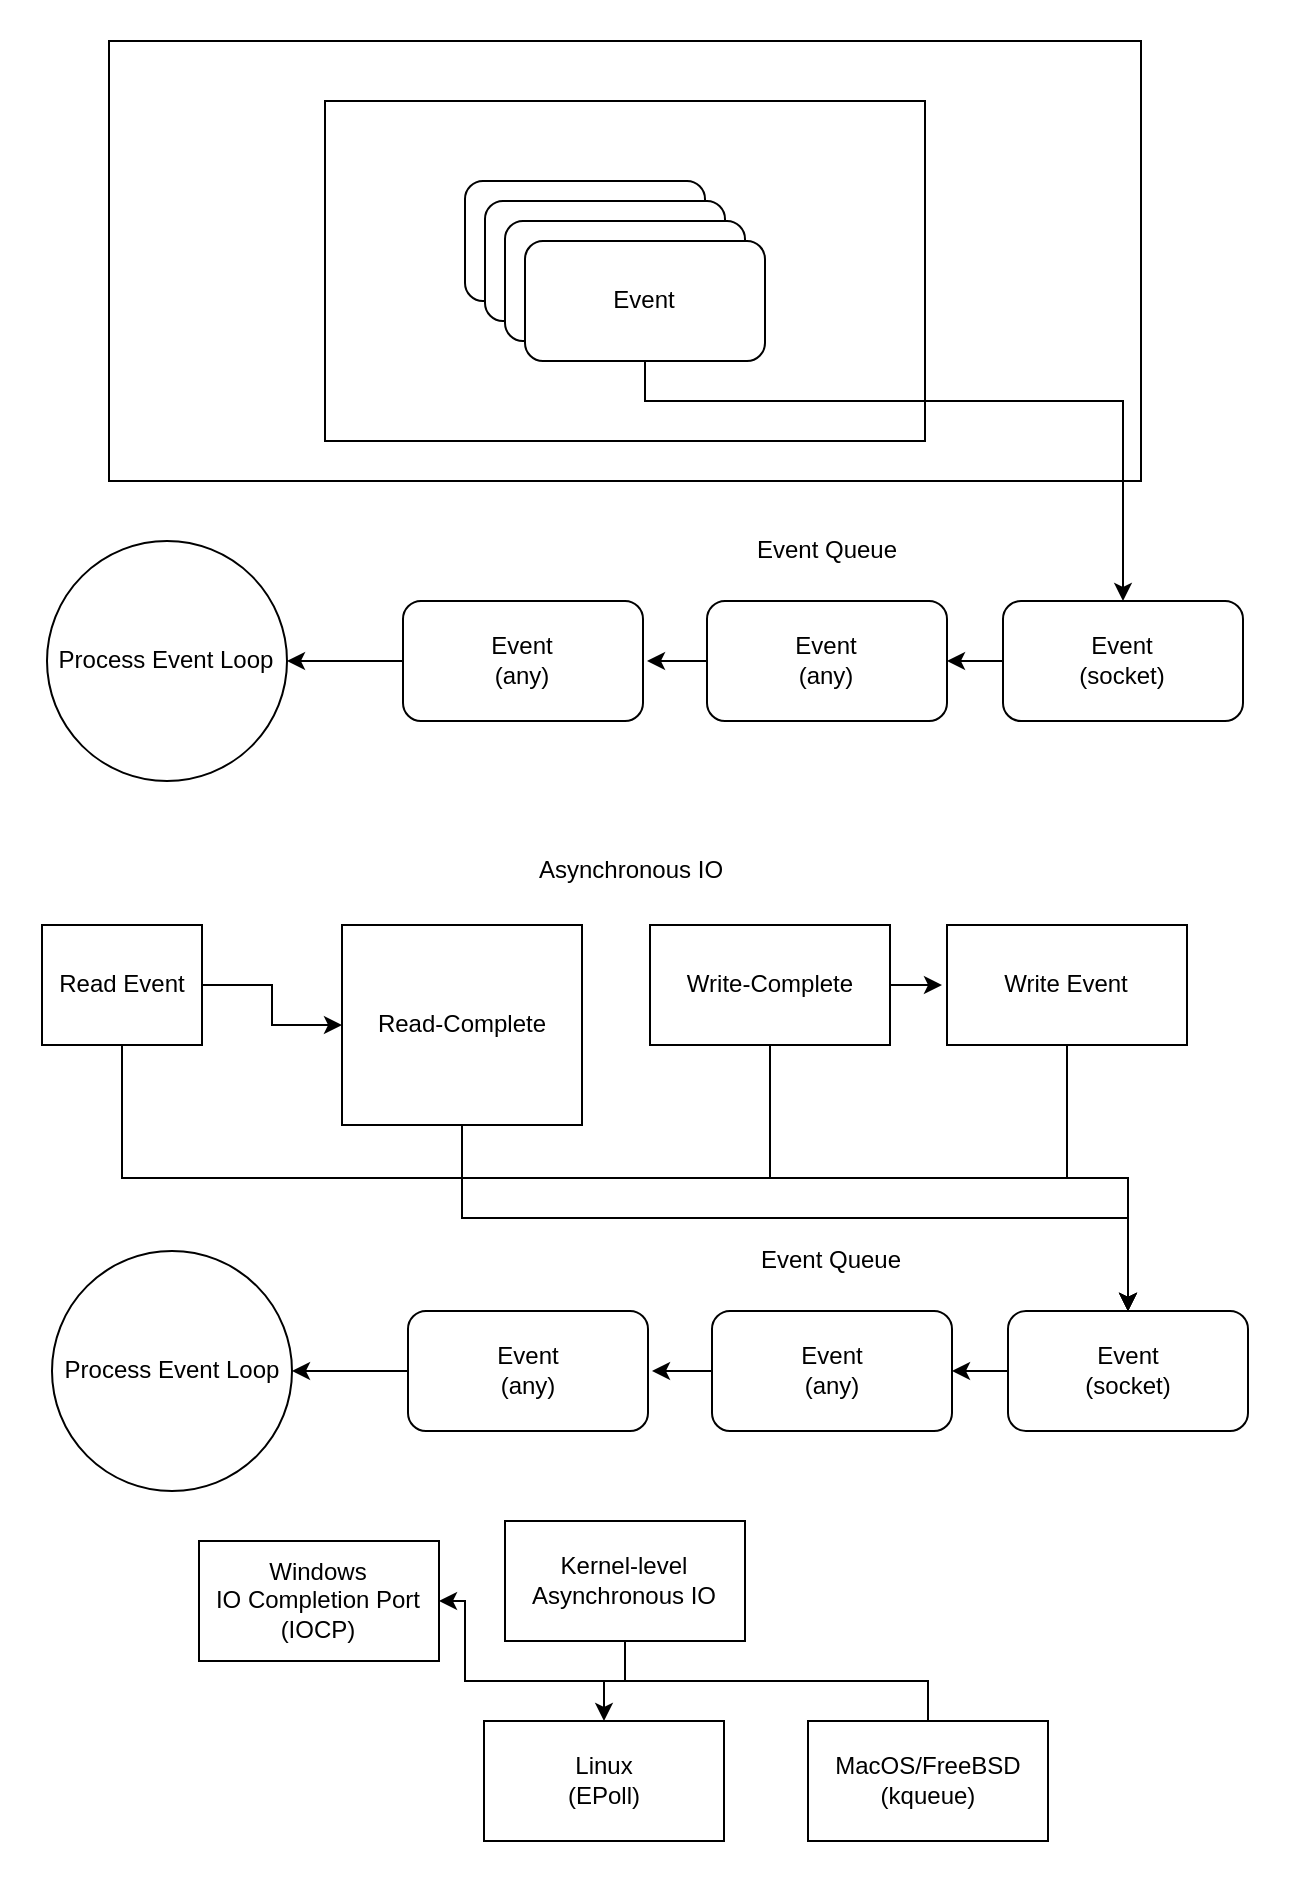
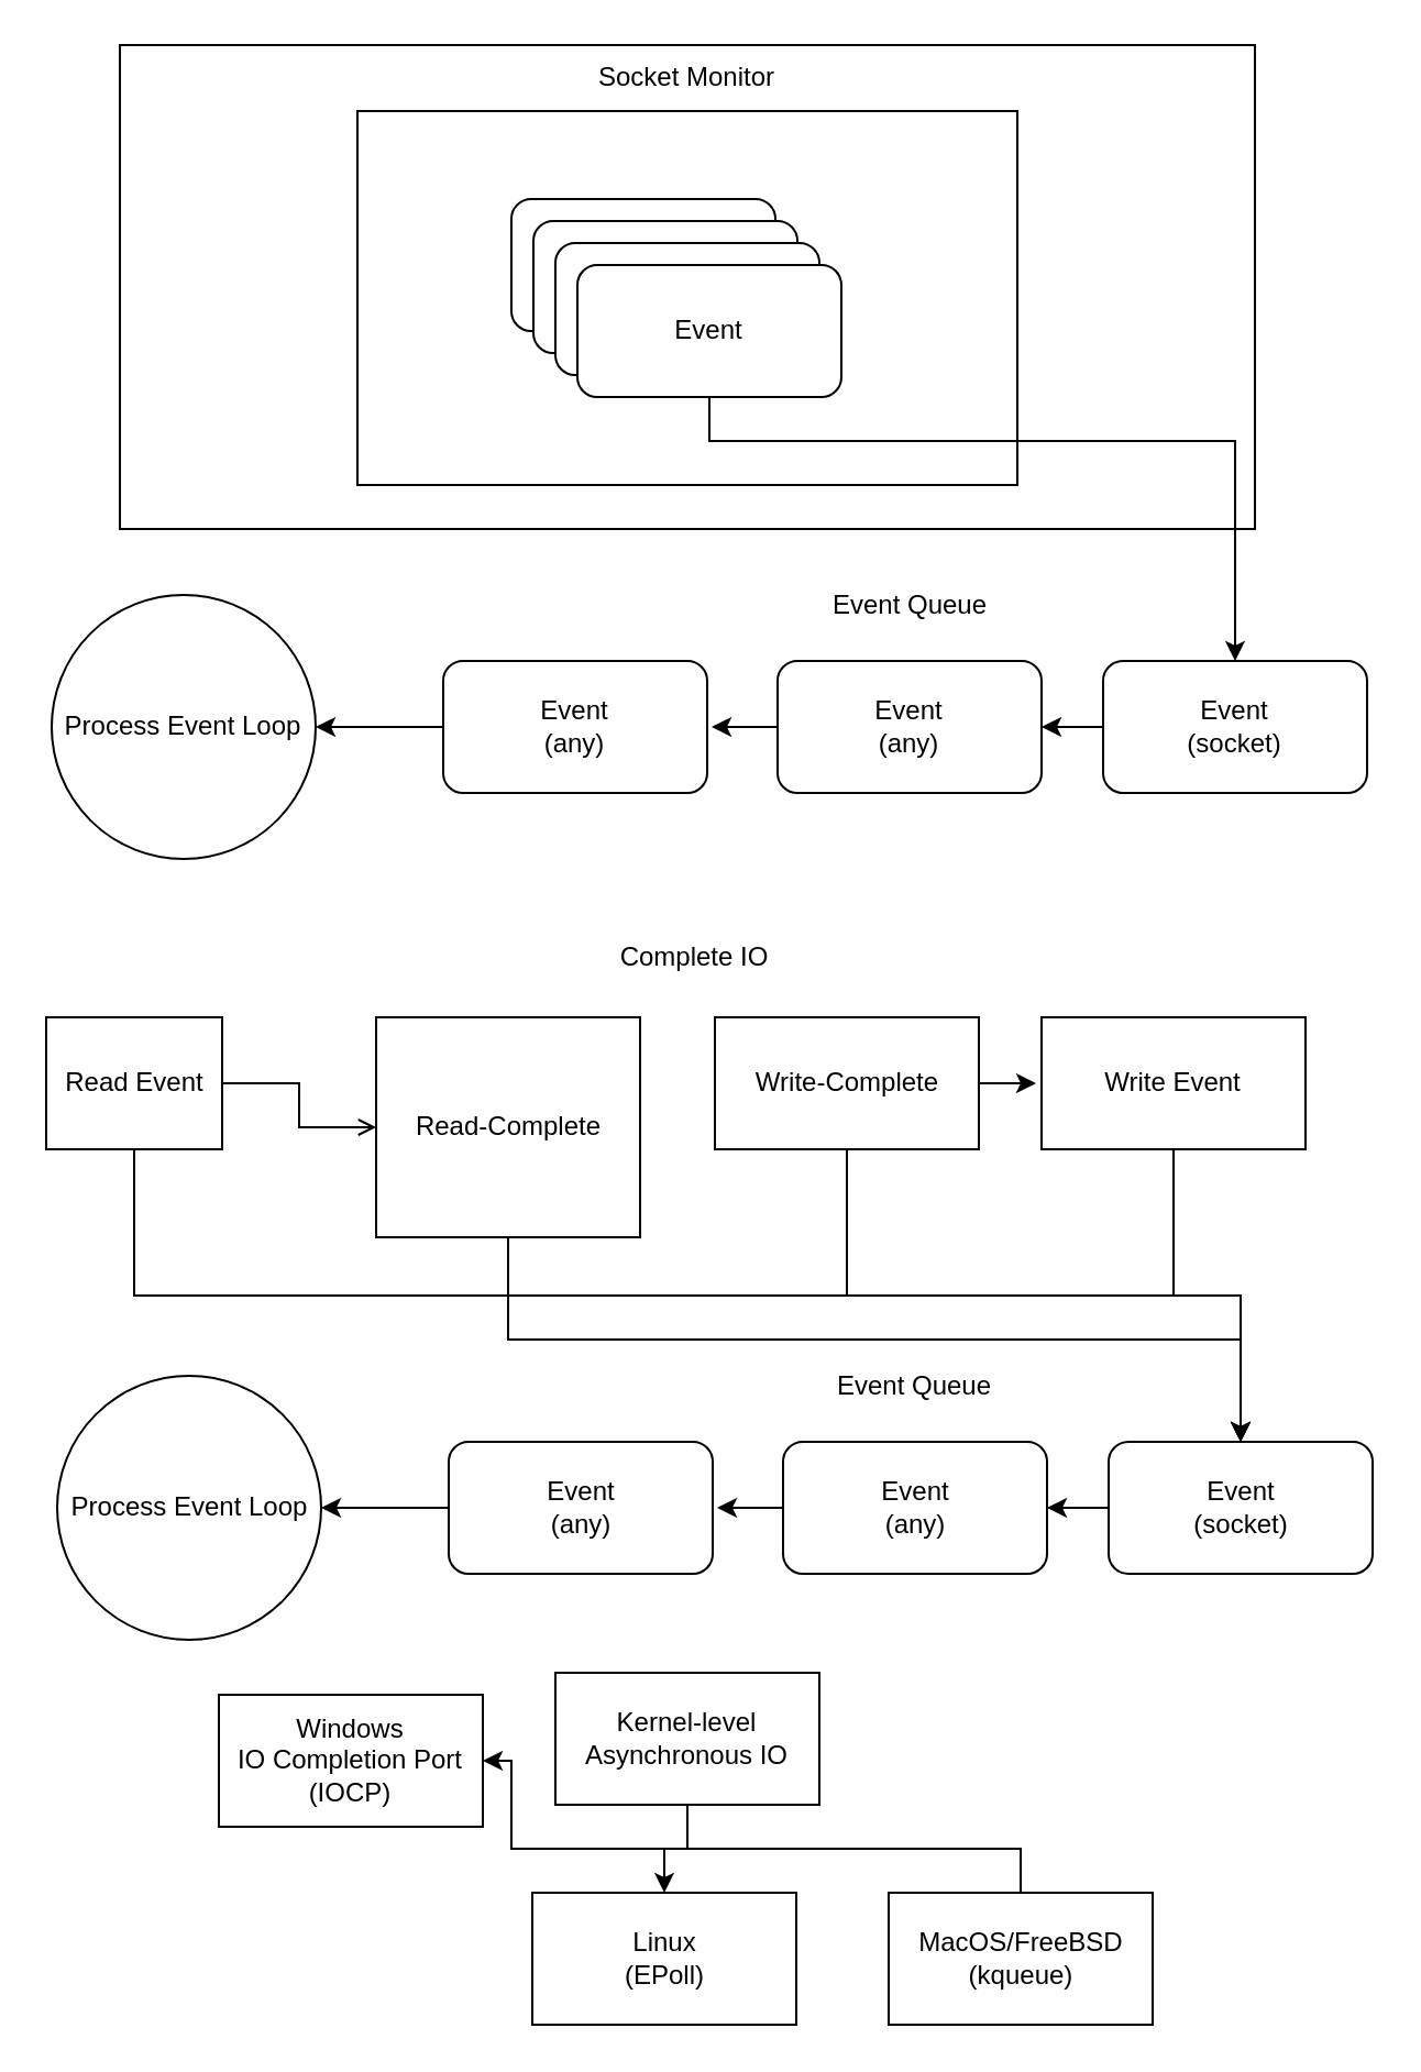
  <mxCell id="0" />
  <mxCell id="1" parent="0" />
  <mxCell id="2" value="" style="rounded=0;whiteSpace=wrap;html=1;" vertex="1" parent="1"><mxGeometry x="54" y="20" width="516" height="220" as="geometry" /></mxCell>
  <mxCell id="3" value="" style="rounded=0;whiteSpace=wrap;html=1;" vertex="1" parent="1"><mxGeometry x="162" y="50" width="300" height="170" as="geometry" /></mxCell>
  <mxCell id="4" value="Event" style="rounded=1;whiteSpace=wrap;html=1;" vertex="1" parent="1"><mxGeometry x="232" y="90" width="120" height="60" as="geometry" /></mxCell>
  <mxCell id="5" value="Event" style="rounded=1;whiteSpace=wrap;html=1;" vertex="1" parent="1"><mxGeometry x="242" y="100" width="120" height="60" as="geometry" /></mxCell>
  <mxCell id="6" value="Event" style="rounded=1;whiteSpace=wrap;html=1;" vertex="1" parent="1"><mxGeometry x="252" y="110" width="120" height="60" as="geometry" /></mxCell>
  <mxCell id="7" style="edgeStyle=orthogonalEdgeStyle;rounded=0;orthogonalLoop=1;jettySize=auto;html=1;exitX=0.5;exitY=1;exitDx=0;exitDy=0;entryX=0.5;entryY=0;entryDx=0;entryDy=0;" edge="1" parent="1" source="8" target="25"><mxGeometry relative="1" as="geometry"><Array as="points"><mxPoint x="322" y="200" /><mxPoint x="561" y="200" /></Array></mxGeometry></mxCell>
  <mxCell id="8" value="Event" style="rounded=1;whiteSpace=wrap;html=1;" vertex="1" parent="1"><mxGeometry x="262" y="120" width="120" height="60" as="geometry" /></mxCell>
+ <mxCell id="9" value="Socket Monitor" style="text;html=1;align=center;verticalAlign=middle;whiteSpace=wrap;rounded=0;" vertex="1" parent="1"><mxGeometry x="252" y="20" width="120" height="30" as="geometry" /></mxCell>
  <mxCell id="10" style="edgeStyle=orthogonalEdgeStyle;rounded=0;orthogonalLoop=1;jettySize=auto;html=1;exitX=0.5;exitY=1;exitDx=0;exitDy=0;entryX=0.5;entryY=0;entryDx=0;entryDy=0;" edge="1" parent="1" source="12" target="34"><mxGeometry relative="1" as="geometry" /></mxCell>
- <mxCell id="11" style="edgeStyle=orthogonalEdgeStyle;rounded=0;orthogonalLoop=1;jettySize=auto;html=1;exitX=1;exitY=0.5;exitDx=0;exitDy=0;entryX=0;entryY=0.5;entryDx=0;entryDy=0;" edge="1" parent="1" source="12" target="16"><mxGeometry relative="1" as="geometry" /></mxCell>
+ <mxCell id="11" style="edgeStyle=orthogonalEdgeStyle;rounded=0;orthogonalLoop=1;jettySize=auto;html=1;exitX=1;exitY=0.5;exitDx=0;exitDy=0;entryX=0;entryY=0.5;entryDx=0;entryDy=0;endArrow=open;" edge="1" parent="1" source="12" target="16"><mxGeometry relative="1" as="geometry" /></mxCell>
  <mxCell id="12" value="Read Event" style="whiteSpace=wrap;html=1;" vertex="1" parent="1"><mxGeometry x="20.5" y="462" width="80" height="60" as="geometry" /></mxCell>
  <mxCell id="13" style="edgeStyle=orthogonalEdgeStyle;rounded=0;orthogonalLoop=1;jettySize=auto;html=1;exitX=0.5;exitY=1;exitDx=0;exitDy=0;" edge="1" parent="1" source="14" target="34"><mxGeometry relative="1" as="geometry" /></mxCell>
  <mxCell id="14" value="Write Event" style="whiteSpace=wrap;html=1;" vertex="1" parent="1"><mxGeometry x="473" y="462" width="120" height="60" as="geometry" /></mxCell>
  <mxCell id="15" style="edgeStyle=orthogonalEdgeStyle;rounded=0;orthogonalLoop=1;jettySize=auto;html=1;exitX=0.5;exitY=1;exitDx=0;exitDy=0;entryX=0.5;entryY=0;entryDx=0;entryDy=0;" edge="1" parent="1" source="16" target="34"><mxGeometry relative="1" as="geometry" /></mxCell>
  <mxCell id="16" value="Read-Complete" style="whiteSpace=wrap;html=1;" vertex="1" parent="1"><mxGeometry x="170.5" y="462" width="120" height="100" as="geometry" /></mxCell>
  <mxCell id="17" style="edgeStyle=orthogonalEdgeStyle;rounded=0;orthogonalLoop=1;jettySize=auto;html=1;exitX=0.5;exitY=1;exitDx=0;exitDy=0;entryX=0.5;entryY=0;entryDx=0;entryDy=0;" edge="1" parent="1" source="19" target="34"><mxGeometry relative="1" as="geometry" /></mxCell>
  <mxCell id="18" style="edgeStyle=orthogonalEdgeStyle;rounded=0;orthogonalLoop=1;jettySize=auto;html=1;exitX=1;exitY=0.5;exitDx=0;exitDy=0;" edge="1" parent="1" source="19"><mxGeometry relative="1" as="geometry"><mxPoint x="470.5" y="492" as="targetPoint" /></mxGeometry></mxCell>
  <mxCell id="19" value="Write-Complete" style="whiteSpace=wrap;html=1;" vertex="1" parent="1"><mxGeometry x="324.5" y="462" width="120" height="60" as="geometry" /></mxCell>
  <mxCell id="20" style="edgeStyle=orthogonalEdgeStyle;rounded=0;orthogonalLoop=1;jettySize=auto;html=1;exitX=0;exitY=0.5;exitDx=0;exitDy=0;entryX=1;entryY=0.5;entryDx=0;entryDy=0;" edge="1" parent="1" source="21" target="26"><mxGeometry relative="1" as="geometry" /></mxCell>
  <mxCell id="21" value="Event&lt;div&gt;(any)&lt;/div&gt;" style="rounded=1;whiteSpace=wrap;html=1;" vertex="1" parent="1"><mxGeometry x="201" y="300" width="120" height="60" as="geometry" /></mxCell>
  <mxCell id="22" style="edgeStyle=orthogonalEdgeStyle;rounded=0;orthogonalLoop=1;jettySize=auto;html=1;exitX=0;exitY=0.5;exitDx=0;exitDy=0;" edge="1" parent="1" source="23"><mxGeometry relative="1" as="geometry"><mxPoint x="323" y="330" as="targetPoint" /></mxGeometry></mxCell>
  <mxCell id="23" value="Event&lt;div&gt;(any)&lt;/div&gt;" style="rounded=1;whiteSpace=wrap;html=1;" vertex="1" parent="1"><mxGeometry x="353" y="300" width="120" height="60" as="geometry" /></mxCell>
  <mxCell id="24" style="edgeStyle=orthogonalEdgeStyle;rounded=0;orthogonalLoop=1;jettySize=auto;html=1;exitX=0;exitY=0.5;exitDx=0;exitDy=0;entryX=1;entryY=0.5;entryDx=0;entryDy=0;" edge="1" parent="1" source="25" target="23"><mxGeometry relative="1" as="geometry" /></mxCell>
  <mxCell id="25" value="Event&lt;div&gt;(socket)&lt;/div&gt;" style="rounded=1;whiteSpace=wrap;html=1;" vertex="1" parent="1"><mxGeometry x="501" y="300" width="120" height="60" as="geometry" /></mxCell>
  <mxCell id="26" value="Process Event Loop" style="ellipse;whiteSpace=wrap;html=1;aspect=fixed;" vertex="1" parent="1"><mxGeometry x="23" y="270" width="120" height="120" as="geometry" /></mxCell>
- <mxCell id="27" value="Asynchronous IO" style="text;html=1;align=center;verticalAlign=middle;resizable=0;points=[];autosize=1;strokeColor=none;fillColor=none;" vertex="1" parent="1"><mxGeometry x="254.5" y="420" width="120" height="30" as="geometry" /></mxCell>
+ <mxCell id="27" value="Complete IO" style="text;html=1;align=center;verticalAlign=middle;resizable=0;points=[];autosize=1;strokeColor=none;fillColor=none;" vertex="1" parent="1"><mxGeometry x="254.5" y="420" width="120" height="30" as="geometry" /></mxCell>
  <mxCell id="28" value="Event Queue" style="text;html=1;align=center;verticalAlign=middle;whiteSpace=wrap;rounded=0;" vertex="1" parent="1"><mxGeometry x="355.5" y="260" width="115" height="30" as="geometry" /></mxCell>
  <mxCell id="29" style="edgeStyle=orthogonalEdgeStyle;rounded=0;orthogonalLoop=1;jettySize=auto;html=1;exitX=0;exitY=0.5;exitDx=0;exitDy=0;entryX=1;entryY=0.5;entryDx=0;entryDy=0;" edge="1" source="30" target="35" parent="1"><mxGeometry relative="1" as="geometry" /></mxCell>
  <mxCell id="30" value="Event&lt;div&gt;(any)&lt;/div&gt;" style="rounded=1;whiteSpace=wrap;html=1;" vertex="1" parent="1"><mxGeometry x="203.5" y="655" width="120" height="60" as="geometry" /></mxCell>
  <mxCell id="31" style="edgeStyle=orthogonalEdgeStyle;rounded=0;orthogonalLoop=1;jettySize=auto;html=1;exitX=0;exitY=0.5;exitDx=0;exitDy=0;" edge="1" source="32" parent="1"><mxGeometry relative="1" as="geometry"><mxPoint x="325.5" y="685" as="targetPoint" /></mxGeometry></mxCell>
  <mxCell id="32" value="Event&lt;div&gt;(any)&lt;/div&gt;" style="rounded=1;whiteSpace=wrap;html=1;" vertex="1" parent="1"><mxGeometry x="355.5" y="655" width="120" height="60" as="geometry" /></mxCell>
  <mxCell id="33" style="edgeStyle=orthogonalEdgeStyle;rounded=0;orthogonalLoop=1;jettySize=auto;html=1;exitX=0;exitY=0.5;exitDx=0;exitDy=0;entryX=1;entryY=0.5;entryDx=0;entryDy=0;" edge="1" source="34" target="32" parent="1"><mxGeometry relative="1" as="geometry" /></mxCell>
  <mxCell id="34" value="Event&lt;div&gt;(socket)&lt;/div&gt;" style="rounded=1;whiteSpace=wrap;html=1;" vertex="1" parent="1"><mxGeometry x="503.5" y="655" width="120" height="60" as="geometry" /></mxCell>
  <mxCell id="35" value="Process Event Loop" style="ellipse;whiteSpace=wrap;html=1;aspect=fixed;" vertex="1" parent="1"><mxGeometry x="25.5" y="625" width="120" height="120" as="geometry" /></mxCell>
  <mxCell id="36" value="Event Queue" style="text;html=1;align=center;verticalAlign=middle;whiteSpace=wrap;rounded=0;" vertex="1" parent="1"><mxGeometry x="358" y="615" width="115" height="30" as="geometry" /></mxCell>
  <mxCell id="37" value="Windows&lt;div&gt;IO Completion Port&lt;/div&gt;&lt;div&gt;(IOCP)&lt;/div&gt;" style="whiteSpace=wrap;html=1;" vertex="1" parent="1"><mxGeometry x="99" y="770" width="120" height="60" as="geometry" /></mxCell>
  <mxCell id="38" value="Linux&lt;div&gt;(EPoll)&lt;/div&gt;" style="whiteSpace=wrap;html=1;" vertex="1" parent="1"><mxGeometry x="241.5" y="860" width="120" height="60" as="geometry" /></mxCell>
  <mxCell id="39" value="MacOS/FreeBSD&lt;div&gt;(kqueue)&lt;/div&gt;" style="whiteSpace=wrap;html=1;" vertex="1" parent="1"><mxGeometry x="403.5" y="860" width="120" height="60" as="geometry" /></mxCell>
  <mxCell id="40" style="edgeStyle=orthogonalEdgeStyle;rounded=0;orthogonalLoop=1;jettySize=auto;html=1;exitX=0.5;exitY=1;exitDx=0;exitDy=0;" edge="1" parent="1" source="43" target="37"><mxGeometry relative="1" as="geometry" /></mxCell>
  <mxCell id="41" style="edgeStyle=orthogonalEdgeStyle;rounded=0;orthogonalLoop=1;jettySize=auto;html=1;exitX=0.5;exitY=1;exitDx=0;exitDy=0;" edge="1" parent="1" source="43" target="38"><mxGeometry relative="1" as="geometry" /></mxCell>
  <mxCell id="42" style="edgeStyle=orthogonalEdgeStyle;rounded=0;orthogonalLoop=1;jettySize=auto;html=1;exitX=0.5;exitY=1;exitDx=0;exitDy=0;endArrow=none;" edge="1" parent="1" source="43" target="39"><mxGeometry relative="1" as="geometry" /></mxCell>
  <mxCell id="43" value="Kernel-level&lt;div&gt;Asynchronous IO&lt;/div&gt;" style="whiteSpace=wrap;html=1;" vertex="1" parent="1"><mxGeometry x="252" y="760" width="120" height="60" as="geometry" /></mxCell>
